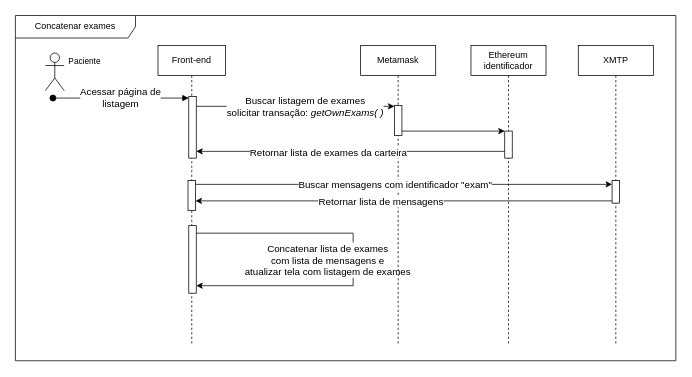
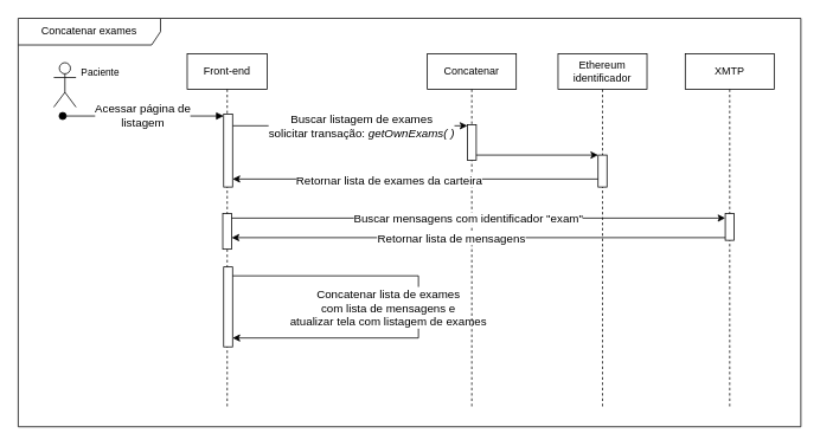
  <mxCell id="0" />
  <mxCell id="1" parent="0" />
  <mxCell id="2" value="Concatenar exames" style="shape=umlFrame;whiteSpace=wrap;html=1;pointerEvents=0;recursiveResize=0;container=1;collapsible=0;width=160;" vertex="1" parent="1"><mxGeometry x="20" y="20" width="880" height="460" as="geometry" /></mxCell>
  <mxCell id="3" value="XMTP" style="shape=umlLifeline;perimeter=lifelinePerimeter;whiteSpace=wrap;html=1;container=0;dropTarget=0;collapsible=0;recursiveResize=0;outlineConnect=0;portConstraint=eastwest;newEdgeStyle={&quot;edgeStyle&quot;:&quot;elbowEdgeStyle&quot;,&quot;elbow&quot;:&quot;vertical&quot;,&quot;curved&quot;:0,&quot;rounded&quot;:0};" vertex="1" parent="2"><mxGeometry x="750" y="40" width="100" height="400" as="geometry" /></mxCell>
  <mxCell id="4" value="" style="html=1;points=[];perimeter=orthogonalPerimeter;outlineConnect=0;targetShapes=umlLifeline;portConstraint=eastwest;newEdgeStyle={&quot;edgeStyle&quot;:&quot;elbowEdgeStyle&quot;,&quot;elbow&quot;:&quot;vertical&quot;,&quot;curved&quot;:0,&quot;rounded&quot;:0};" vertex="1" parent="3"><mxGeometry x="45" y="180" width="10" height="30" as="geometry" /></mxCell>
  <mxCell id="5" style="edgeStyle=elbowEdgeStyle;rounded=0;orthogonalLoop=1;jettySize=auto;html=1;elbow=vertical;curved=0;" edge="1" parent="2" target="19"><mxGeometry relative="1" as="geometry"><mxPoint x="241" y="121" as="sourcePoint" /><mxPoint x="490" y="130" as="targetPoint" /></mxGeometry></mxCell>
  <mxCell id="6" value="&lt;font style=&quot;font-size: 13px;&quot;&gt;Buscar listagem de exames&lt;br&gt;solicitar transação:&amp;nbsp;&lt;i&gt;getOwnExams( )&lt;/i&gt;&lt;/font&gt;" style="edgeLabel;html=1;align=center;verticalAlign=middle;resizable=0;points=[];" vertex="1" connectable="0" parent="5"><mxGeometry x="-0.446" relative="1" as="geometry"><mxPoint x="71" y="-1" as="offset" /></mxGeometry></mxCell>
  <mxCell id="7" value="Ethereum identificador" style="shape=umlLifeline;perimeter=lifelinePerimeter;whiteSpace=wrap;html=1;container=0;dropTarget=0;collapsible=0;recursiveResize=0;outlineConnect=0;portConstraint=eastwest;newEdgeStyle={&quot;edgeStyle&quot;:&quot;elbowEdgeStyle&quot;,&quot;elbow&quot;:&quot;vertical&quot;,&quot;curved&quot;:0,&quot;rounded&quot;:0};" vertex="1" parent="1"><mxGeometry x="627" y="60" width="100" height="400" as="geometry" /></mxCell>
  <mxCell id="8" value="" style="html=1;points=[];perimeter=orthogonalPerimeter;outlineConnect=0;targetShapes=umlLifeline;portConstraint=eastwest;newEdgeStyle={&quot;edgeStyle&quot;:&quot;elbowEdgeStyle&quot;,&quot;elbow&quot;:&quot;vertical&quot;,&quot;curved&quot;:0,&quot;rounded&quot;:0};" vertex="1" parent="7"><mxGeometry x="45" y="114" width="10" height="36" as="geometry" /></mxCell>
  <mxCell id="9" value="Front-end" style="shape=umlLifeline;perimeter=lifelinePerimeter;whiteSpace=wrap;html=1;container=0;dropTarget=0;collapsible=0;recursiveResize=0;outlineConnect=0;portConstraint=eastwest;newEdgeStyle={&quot;edgeStyle&quot;:&quot;elbowEdgeStyle&quot;,&quot;elbow&quot;:&quot;vertical&quot;,&quot;curved&quot;:0,&quot;rounded&quot;:0};" vertex="1" parent="1"><mxGeometry x="210" y="60" width="90" height="400" as="geometry" /></mxCell>
  <mxCell id="10" value="&lt;font style=&quot;font-size: 13px;&quot;&gt;&lt;br&gt;&lt;/font&gt;" style="html=1;verticalAlign=bottom;startArrow=oval;endArrow=block;startSize=8;edgeStyle=elbowEdgeStyle;elbow=vertical;curved=0;rounded=0;" edge="1" parent="9"><mxGeometry relative="1" as="geometry"><mxPoint x="-140" y="70" as="sourcePoint" /><mxPoint x="41" y="70" as="targetPoint" /></mxGeometry></mxCell>
  <mxCell id="11" value="Paciente" style="edgeLabel;html=1;align=center;verticalAlign=middle;resizable=0;points=[];" vertex="1" connectable="0" parent="10"><mxGeometry x="-0.989" y="-4" relative="1" as="geometry"><mxPoint x="40" y="-54" as="offset" /></mxGeometry></mxCell>
  <mxCell id="12" value="&lt;font style=&quot;font-size: 13px;&quot;&gt;Acessar página de&lt;br&gt;listagem&lt;/font&gt;" style="edgeLabel;html=1;align=center;verticalAlign=middle;resizable=0;points=[];" vertex="1" connectable="0" parent="10"><mxGeometry x="-0.228" y="1" relative="1" as="geometry"><mxPoint x="19" as="offset" /></mxGeometry></mxCell>
  <mxCell id="13" value="" style="html=1;points=[];perimeter=orthogonalPerimeter;outlineConnect=0;targetShapes=umlLifeline;portConstraint=eastwest;newEdgeStyle={&quot;edgeStyle&quot;:&quot;elbowEdgeStyle&quot;,&quot;elbow&quot;:&quot;vertical&quot;,&quot;curved&quot;:0,&quot;rounded&quot;:0};" vertex="1" parent="9"><mxGeometry x="41" y="68" width="10" height="82" as="geometry" /></mxCell>
  <mxCell id="14" value="" style="html=1;points=[];perimeter=orthogonalPerimeter;outlineConnect=0;targetShapes=umlLifeline;portConstraint=eastwest;newEdgeStyle={&quot;edgeStyle&quot;:&quot;elbowEdgeStyle&quot;,&quot;elbow&quot;:&quot;vertical&quot;,&quot;curved&quot;:0,&quot;rounded&quot;:0};" vertex="1" parent="9"><mxGeometry x="41" y="240" width="10" height="90" as="geometry" /></mxCell>
  <mxCell id="15" value="" style="html=1;points=[];perimeter=orthogonalPerimeter;outlineConnect=0;targetShapes=umlLifeline;portConstraint=eastwest;newEdgeStyle={&quot;edgeStyle&quot;:&quot;elbowEdgeStyle&quot;,&quot;elbow&quot;:&quot;vertical&quot;,&quot;curved&quot;:0,&quot;rounded&quot;:0};" vertex="1" parent="9"><mxGeometry x="40" y="180" width="10" height="40" as="geometry" /></mxCell>
  <mxCell id="16" style="edgeStyle=elbowEdgeStyle;rounded=0;orthogonalLoop=1;jettySize=auto;html=1;elbow=vertical;curved=0;" edge="1" parent="9" source="14" target="14"><mxGeometry relative="1" as="geometry"><mxPoint x="52" y="250" as="sourcePoint" /><mxPoint x="597" y="250.857" as="targetPoint" /><Array as="points"><mxPoint x="260" y="320" /></Array></mxGeometry></mxCell>
  <mxCell id="17" value="&lt;font style=&quot;font-size: 13px;&quot;&gt;Concatenar lista de exames &lt;br&gt;com lista de mensagens e&lt;br&gt;atualizar tela com listagem de exames&lt;/font&gt;" style="edgeLabel;html=1;align=center;verticalAlign=middle;resizable=0;points=[];" vertex="1" connectable="0" parent="16"><mxGeometry x="-0.558" y="-1" relative="1" as="geometry"><mxPoint x="66" y="34" as="offset" /></mxGeometry></mxCell>
- <mxCell id="18" value="Metamask" style="shape=umlLifeline;perimeter=lifelinePerimeter;whiteSpace=wrap;html=1;container=0;dropTarget=0;collapsible=0;recursiveResize=0;outlineConnect=0;portConstraint=eastwest;newEdgeStyle={&quot;edgeStyle&quot;:&quot;elbowEdgeStyle&quot;,&quot;elbow&quot;:&quot;vertical&quot;,&quot;curved&quot;:0,&quot;rounded&quot;:0};" vertex="1" parent="1"><mxGeometry x="480" y="60" width="100" height="400" as="geometry" /></mxCell>
+ <mxCell id="18" value="Concatenar" style="shape=umlLifeline;perimeter=lifelinePerimeter;whiteSpace=wrap;html=1;container=0;dropTarget=0;collapsible=0;recursiveResize=0;outlineConnect=0;portConstraint=eastwest;newEdgeStyle={&quot;edgeStyle&quot;:&quot;elbowEdgeStyle&quot;,&quot;elbow&quot;:&quot;vertical&quot;,&quot;curved&quot;:0,&quot;rounded&quot;:0};" vertex="1" parent="1"><mxGeometry x="480" y="60" width="100" height="400" as="geometry" /></mxCell>
  <mxCell id="19" value="" style="html=1;points=[];perimeter=orthogonalPerimeter;outlineConnect=0;targetShapes=umlLifeline;portConstraint=eastwest;newEdgeStyle={&quot;edgeStyle&quot;:&quot;elbowEdgeStyle&quot;,&quot;elbow&quot;:&quot;vertical&quot;,&quot;curved&quot;:0,&quot;rounded&quot;:0};" vertex="1" parent="18"><mxGeometry x="45" y="80" width="10" height="40" as="geometry" /></mxCell>
  <mxCell id="20" value="" style="shape=umlActor;verticalLabelPosition=bottom;verticalAlign=top;html=1;outlineConnect=0;" vertex="1" parent="1"><mxGeometry x="60" y="70" width="25" height="50" as="geometry" /></mxCell>
  <mxCell id="21" style="edgeStyle=elbowEdgeStyle;rounded=0;orthogonalLoop=1;jettySize=auto;html=1;elbow=vertical;curved=0;" edge="1" parent="1" source="19" target="8"><mxGeometry relative="1" as="geometry"><mxPoint x="690" y="180" as="targetPoint" /><mxPoint x="630" y="225" as="sourcePoint" /><Array as="points"><mxPoint x="680" y="180" /></Array></mxGeometry></mxCell>
  <mxCell id="22" value="" style="endArrow=classic;html=1;rounded=0;" edge="1" parent="1" target="4"><mxGeometry width="50" height="50" relative="1" as="geometry"><mxPoint x="260" y="245" as="sourcePoint" /><mxPoint x="895" y="245" as="targetPoint" /></mxGeometry></mxCell>
  <mxCell id="23" value="&lt;font style=&quot;font-size: 13px;&quot;&gt;Buscar mensagens com identificador &quot;exam&quot;&lt;/font&gt;" style="edgeLabel;html=1;align=center;verticalAlign=middle;resizable=0;points=[];" vertex="1" connectable="0" parent="22"><mxGeometry x="-0.474" y="-3" relative="1" as="geometry"><mxPoint x="119" y="-3" as="offset" /></mxGeometry></mxCell>
  <mxCell id="24" value="" style="endArrow=classic;html=1;rounded=0;" edge="1" parent="1" source="4"><mxGeometry width="50" height="50" relative="1" as="geometry"><mxPoint x="895" y="267" as="sourcePoint" /><mxPoint x="260" y="267" as="targetPoint" /></mxGeometry></mxCell>
  <mxCell id="25" value="&lt;font style=&quot;font-size: 13px;&quot;&gt;Retornar lista de mensagens&lt;/font&gt;" style="edgeLabel;html=1;align=center;verticalAlign=middle;resizable=0;points=[];" vertex="1" connectable="0" parent="24"><mxGeometry x="0.277" relative="1" as="geometry"><mxPoint x="45" as="offset" /></mxGeometry></mxCell>
  <mxCell id="26" style="edgeStyle=elbowEdgeStyle;rounded=0;orthogonalLoop=1;jettySize=auto;html=1;elbow=horizontal;curved=0;" edge="1" parent="1" source="8" target="13"><mxGeometry relative="1" as="geometry"><mxPoint x="752" y="201" as="sourcePoint" /><mxPoint x="261" y="229" as="targetPoint" /><Array as="points"><mxPoint x="350" y="201" /></Array></mxGeometry></mxCell>
  <mxCell id="27" value="&lt;font style=&quot;font-size: 13px;&quot;&gt;Retornar lista de exames da carteira&lt;/font&gt;" style="edgeLabel;html=1;align=center;verticalAlign=middle;resizable=0;points=[];" vertex="1" connectable="0" parent="26"><mxGeometry x="-0.53" y="1" relative="1" as="geometry"><mxPoint x="-139" as="offset" /></mxGeometry></mxCell>
